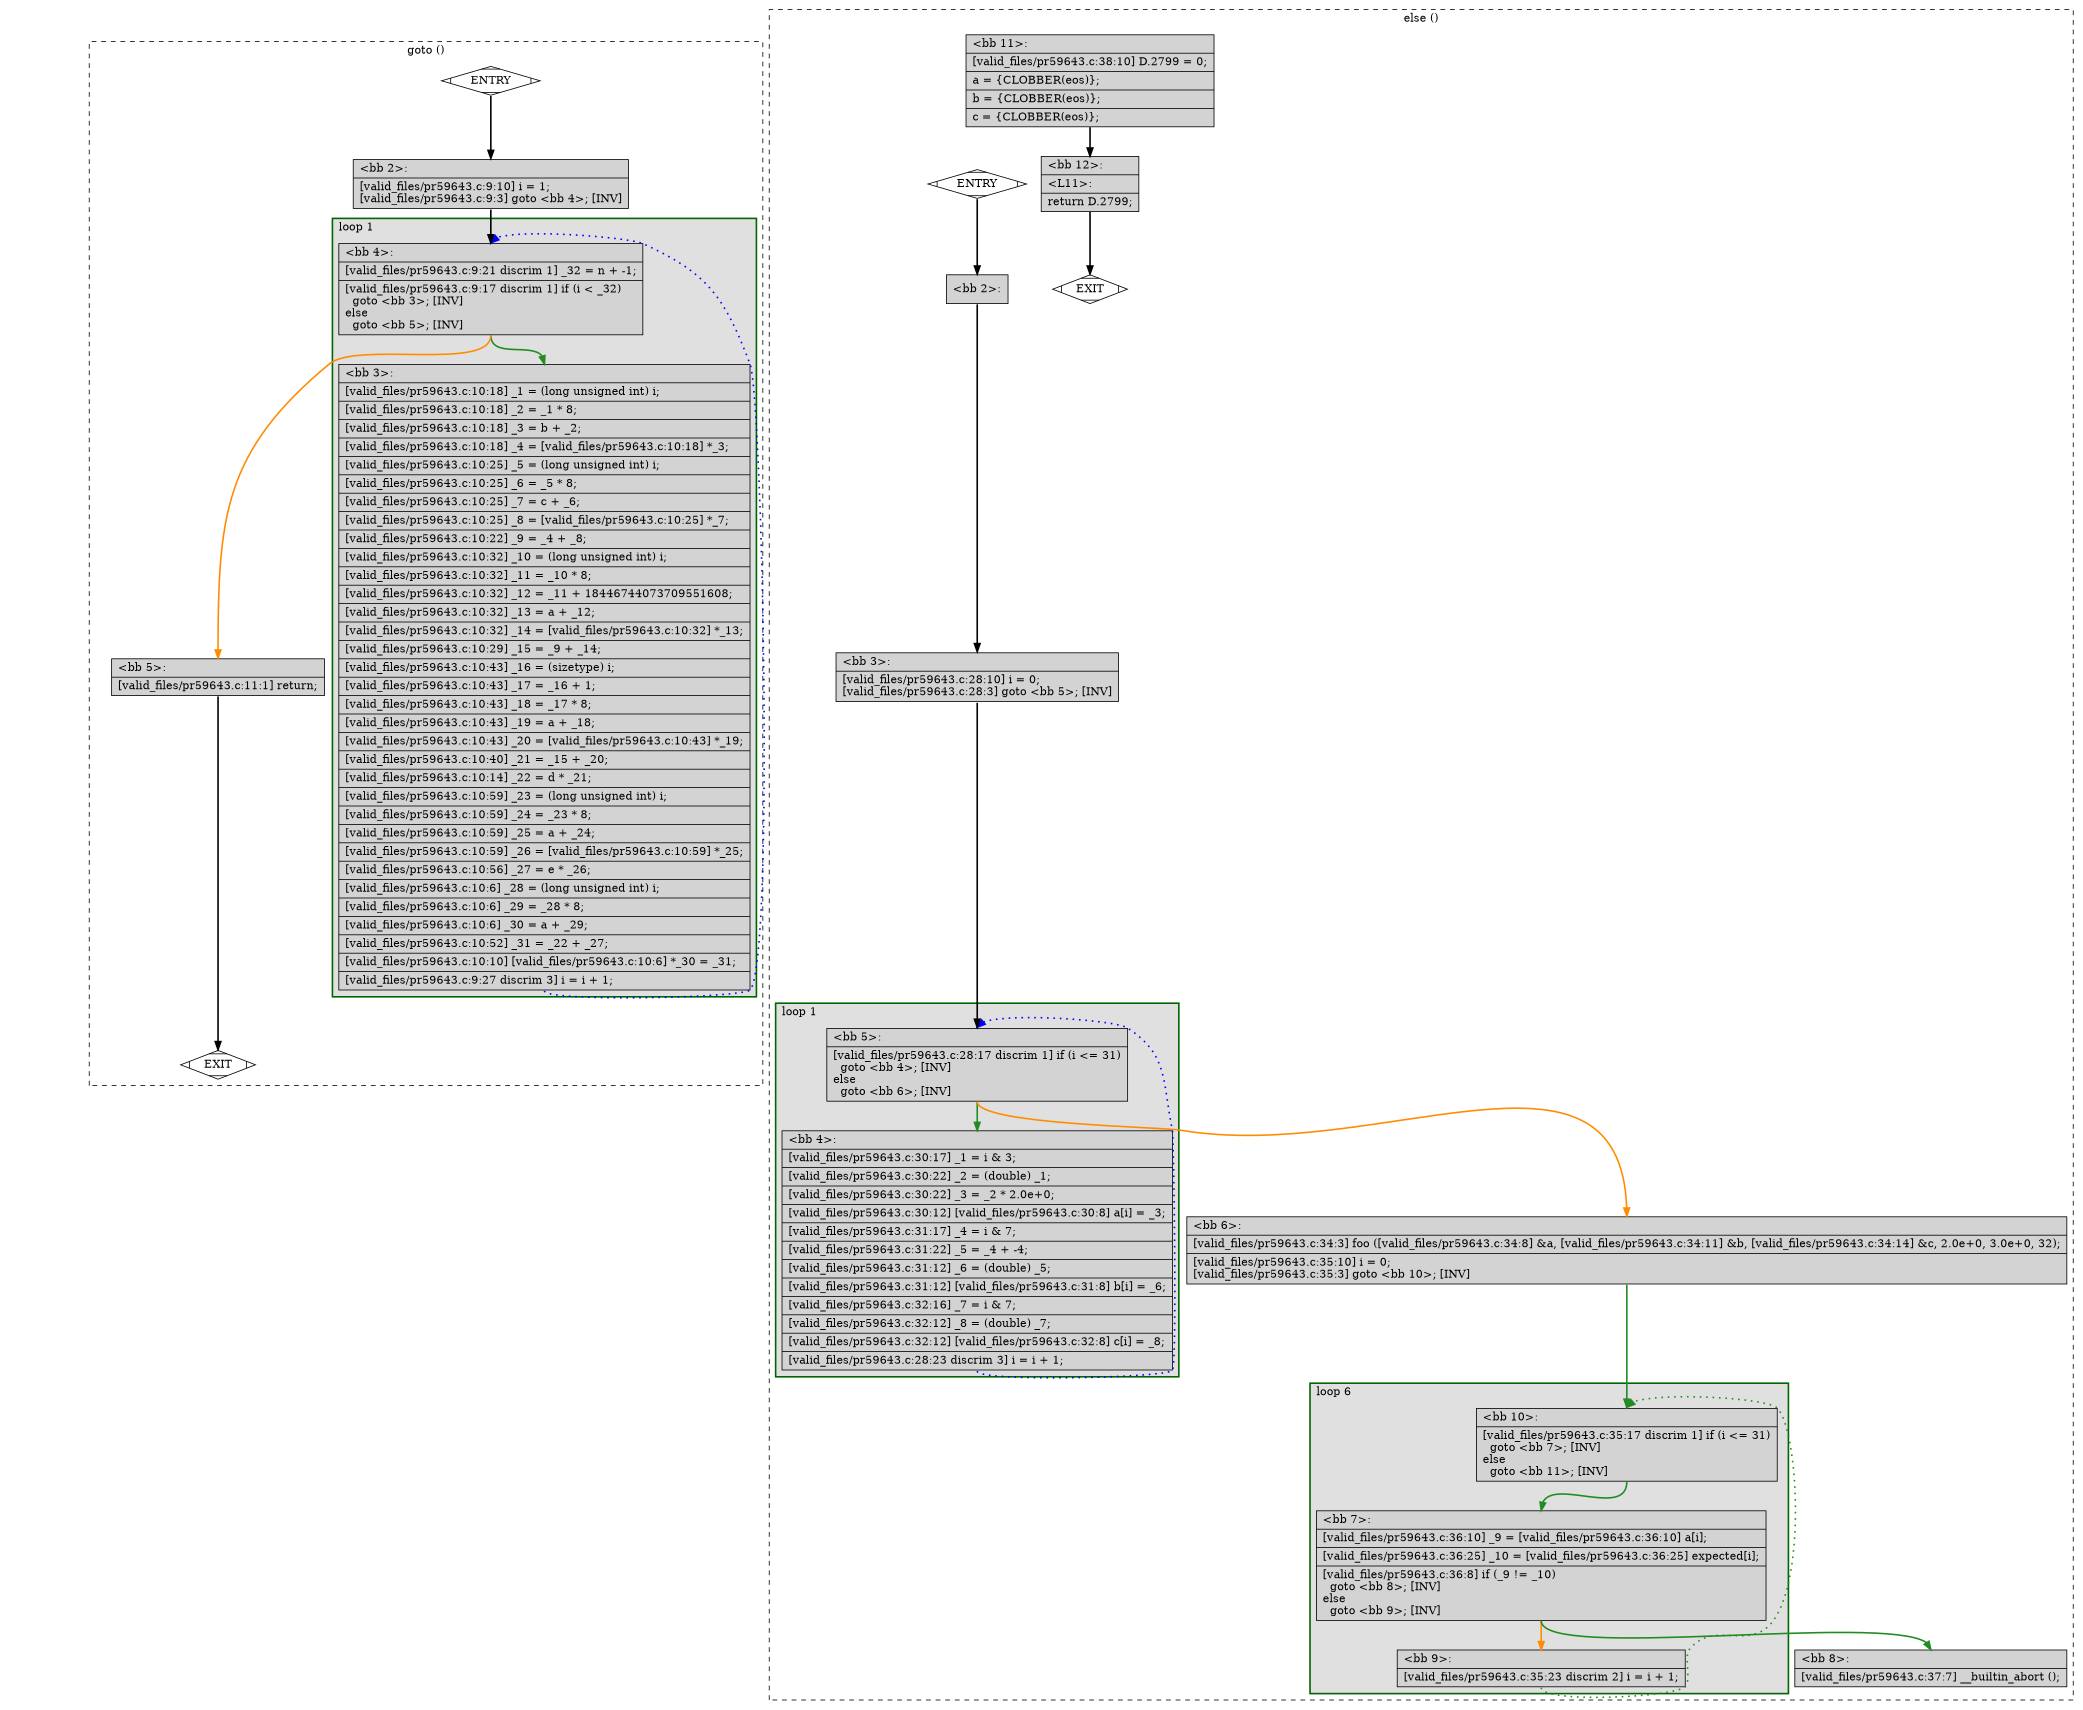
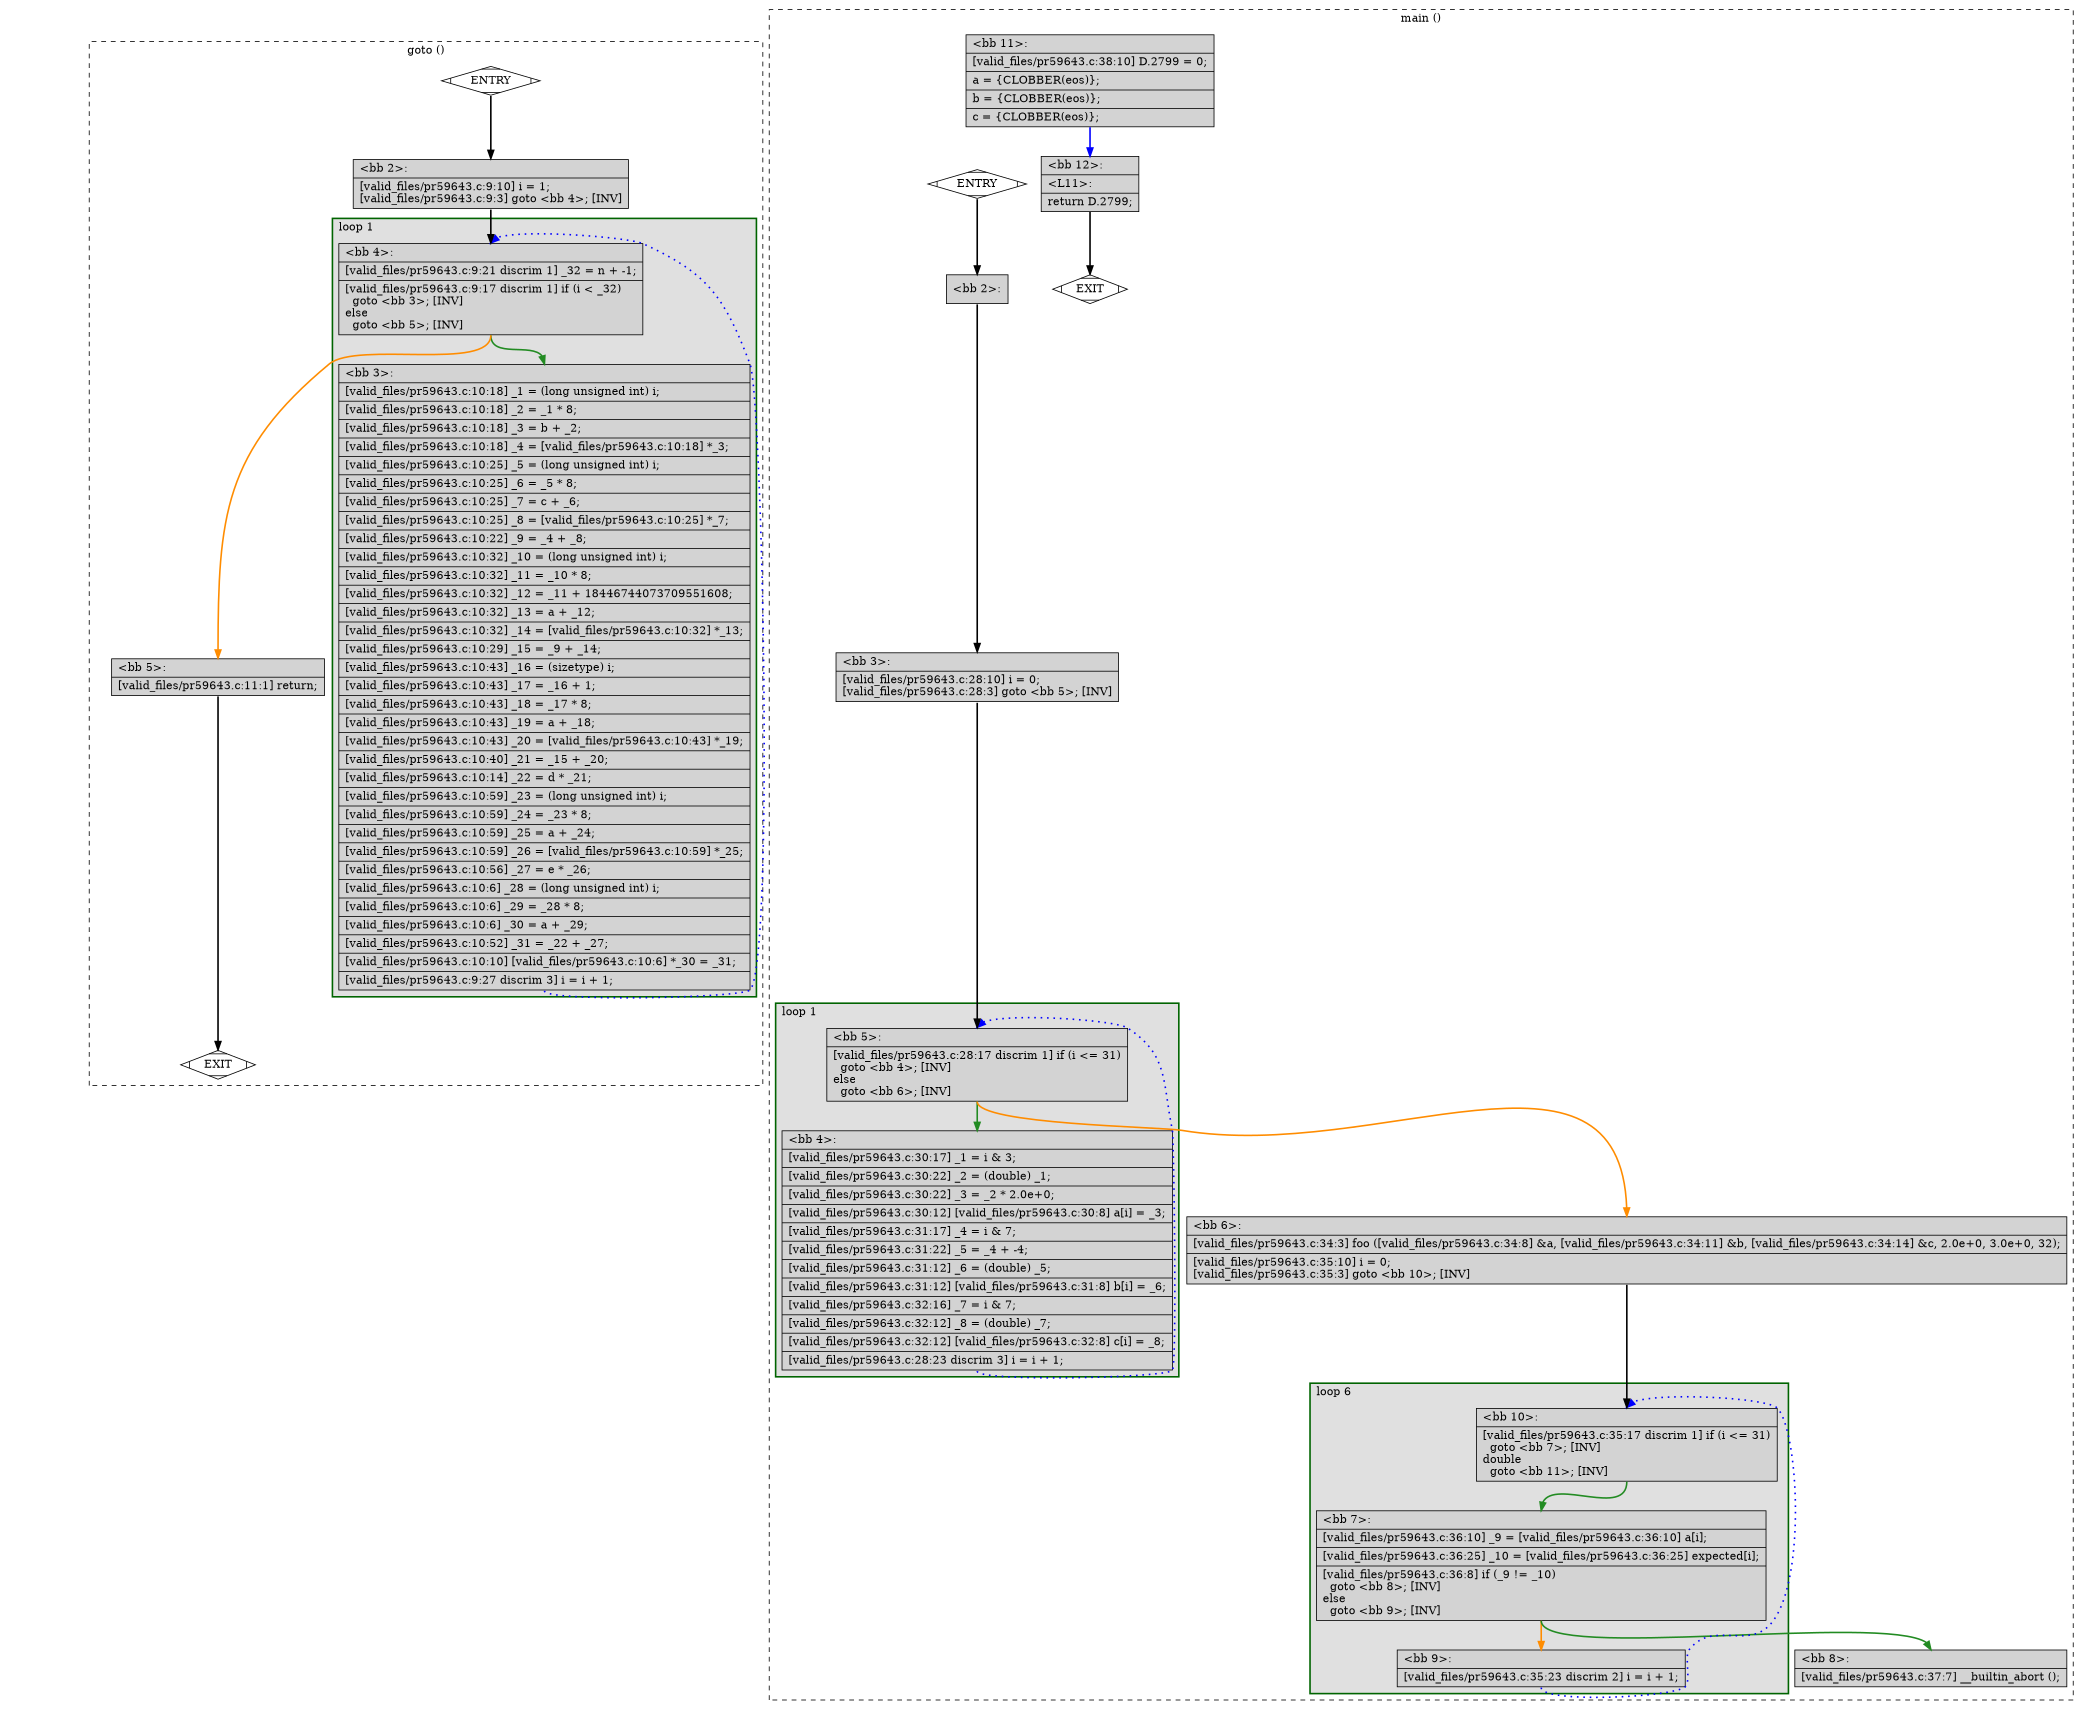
  digraph {
    node [fillcolor=lightgrey shape=record style=filled]
    edge [color=black constraint=true headport=n style="solid,bold" tailport=s weight=10]
    n1 [label="{\<bb\ 4\>:\l|[valid_files/pr59643.c:9:21\ discrim\ 1]\ _32\ =\ n\ +\ -1;\l|[valid_files/pr59643.c:9:17\ discrim\ 1]\ if\ (i\ \<\ _32)\l\ \ goto\ \<bb\ 3\>;\ [INV]\lelse\l\ \ goto\ \<bb\ 5\>;\ [INV]\l}"]
    n2 [label="{\<bb\ 3\>:\l|[valid_files/pr59643.c:10:18]\ _1\ =\ (long\ unsigned\ int)\ i;\l|[valid_files/pr59643.c:10:18]\ _2\ =\ _1\ *\ 8;\l|[valid_files/pr59643.c:10:18]\ _3\ =\ b\ +\ _2;\l|[valid_files/pr59643.c:10:18]\ _4\ =\ [valid_files/pr59643.c:10:18]\ *_3;\l|[valid_files/pr59643.c:10:25]\ _5\ =\ (long\ unsigned\ int)\ i;\l|[valid_files/pr59643.c:10:25]\ _6\ =\ _5\ *\ 8;\l|[valid_files/pr59643.c:10:25]\ _7\ =\ c\ +\ _6;\l|[valid_files/pr59643.c:10:25]\ _8\ =\ [valid_files/pr59643.c:10:25]\ *_7;\l|[valid_files/pr59643.c:10:22]\ _9\ =\ _4\ +\ _8;\l|[valid_files/pr59643.c:10:32]\ _10\ =\ (long\ unsigned\ int)\ i;\l|[valid_files/pr59643.c:10:32]\ _11\ =\ _10\ *\ 8;\l|[valid_files/pr59643.c:10:32]\ _12\ =\ _11\ +\ 18446744073709551608;\l|[valid_files/pr59643.c:10:32]\ _13\ =\ a\ +\ _12;\l|[valid_files/pr59643.c:10:32]\ _14\ =\ [valid_files/pr59643.c:10:32]\ *_13;\l|[valid_files/pr59643.c:10:29]\ _15\ =\ _9\ +\ _14;\l|[valid_files/pr59643.c:10:43]\ _16\ =\ (sizetype)\ i;\l|[valid_files/pr59643.c:10:43]\ _17\ =\ _16\ +\ 1;\l|[valid_files/pr59643.c:10:43]\ _18\ =\ _17\ *\ 8;\l|[valid_files/pr59643.c:10:43]\ _19\ =\ a\ +\ _18;\l|[valid_files/pr59643.c:10:43]\ _20\ =\ [valid_files/pr59643.c:10:43]\ *_19;\l|[valid_files/pr59643.c:10:40]\ _21\ =\ _15\ +\ _20;\l|[valid_files/pr59643.c:10:14]\ _22\ =\ d\ *\ _21;\l|[valid_files/pr59643.c:10:59]\ _23\ =\ (long\ unsigned\ int)\ i;\l|[valid_files/pr59643.c:10:59]\ _24\ =\ _23\ *\ 8;\l|[valid_files/pr59643.c:10:59]\ _25\ =\ a\ +\ _24;\l|[valid_files/pr59643.c:10:59]\ _26\ =\ [valid_files/pr59643.c:10:59]\ *_25;\l|[valid_files/pr59643.c:10:56]\ _27\ =\ e\ *\ _26;\l|[valid_files/pr59643.c:10:6]\ _28\ =\ (long\ unsigned\ int)\ i;\l|[valid_files/pr59643.c:10:6]\ _29\ =\ _28\ *\ 8;\l|[valid_files/pr59643.c:10:6]\ _30\ =\ a\ +\ _29;\l|[valid_files/pr59643.c:10:52]\ _31\ =\ _22\ +\ _27;\l|[valid_files/pr59643.c:10:10]\ [valid_files/pr59643.c:10:6]\ *_30\ =\ _31;\l|[valid_files/pr59643.c:9:27\ discrim\ 3]\ i\ =\ i\ +\ 1;\l}"]
    n3 [label="{\<bb\ 5\>:\l|[valid_files/pr59643.c:11:1]\ return;\l}"]
    n4 [fillcolor=white label=ENTRY shape=Mdiamond]
    n5 [fillcolor=white label=EXIT shape=Mdiamond]
    n6 [label="{\<bb\ 2\>:\l|[valid_files/pr59643.c:9:10]\ i\ =\ 1;\l[valid_files/pr59643.c:9:3]\ goto\ \<bb\ 4\>;\ [INV]\l}"]
-   n7 [label="{\<bb\ 10\>:\l|[valid_files/pr59643.c:35:17\ discrim\ 1]\ if\ (i\ \<=\ 31)\l\ \ goto\ \<bb\ 7\>;\ [INV]\lelse\l\ \ goto\ \<bb\ 11\>;\ [INV]\l}"]
+   n7 [label="{\<bb\ 10\>:\l|[valid_files/pr59643.c:35:17\ discrim\ 1]\ if\ (i\ \<=\ 31)\l\ \ goto\ \<bb\ 7\>;\ [INV]\ldouble\l\ \ goto\ \<bb\ 11\>;\ [INV]\l}"]
    n8 [label="{\<bb\ 7\>:\l|[valid_files/pr59643.c:36:10]\ _9\ =\ [valid_files/pr59643.c:36:10]\ a[i];\l|[valid_files/pr59643.c:36:25]\ _10\ =\ [valid_files/pr59643.c:36:25]\ expected[i];\l|[valid_files/pr59643.c:36:8]\ if\ (_9\ !=\ _10)\l\ \ goto\ \<bb\ 8\>;\ [INV]\lelse\l\ \ goto\ \<bb\ 9\>;\ [INV]\l}"]
    n9 [label="{\<bb\ 9\>:\l|[valid_files/pr59643.c:35:23\ discrim\ 2]\ i\ =\ i\ +\ 1;\l}"]
    n10 [label="{\<bb\ 5\>:\l|[valid_files/pr59643.c:28:17\ discrim\ 1]\ if\ (i\ \<=\ 31)\l\ \ goto\ \<bb\ 4\>;\ [INV]\lelse\l\ \ goto\ \<bb\ 6\>;\ [INV]\l}"]
    n11 [label="{\<bb\ 4\>:\l|[valid_files/pr59643.c:30:17]\ _1\ =\ i\ &\ 3;\l|[valid_files/pr59643.c:30:22]\ _2\ =\ (double)\ _1;\l|[valid_files/pr59643.c:30:22]\ _3\ =\ _2\ *\ 2.0e+0;\l|[valid_files/pr59643.c:30:12]\ [valid_files/pr59643.c:30:8]\ a[i]\ =\ _3;\l|[valid_files/pr59643.c:31:17]\ _4\ =\ i\ &\ 7;\l|[valid_files/pr59643.c:31:22]\ _5\ =\ _4\ +\ -4;\l|[valid_files/pr59643.c:31:12]\ _6\ =\ (double)\ _5;\l|[valid_files/pr59643.c:31:12]\ [valid_files/pr59643.c:31:8]\ b[i]\ =\ _6;\l|[valid_files/pr59643.c:32:16]\ _7\ =\ i\ &\ 7;\l|[valid_files/pr59643.c:32:12]\ _8\ =\ (double)\ _7;\l|[valid_files/pr59643.c:32:12]\ [valid_files/pr59643.c:32:8]\ c[i]\ =\ _8;\l|[valid_files/pr59643.c:28:23\ discrim\ 3]\ i\ =\ i\ +\ 1;\l}"]
    n12 [label="{\<bb\ 11\>:\l|[valid_files/pr59643.c:38:10]\ D.2799\ =\ 0;\l|a\ =\ \{CLOBBER(eos)\};\l|b\ =\ \{CLOBBER(eos)\};\l|c\ =\ \{CLOBBER(eos)\};\l}"]
    n13 [label="{\<bb\ 8\>:\l|[valid_files/pr59643.c:37:7]\ __builtin_abort\ ();\l}"]
    n14 [label="{\<bb\ 6\>:\l|[valid_files/pr59643.c:34:3]\ foo\ ([valid_files/pr59643.c:34:8]\ &a,\ [valid_files/pr59643.c:34:11]\ &b,\ [valid_files/pr59643.c:34:14]\ &c,\ 2.0e+0,\ 3.0e+0,\ 32);\l|[valid_files/pr59643.c:35:10]\ i\ =\ 0;\l[valid_files/pr59643.c:35:3]\ goto\ \<bb\ 10\>;\ [INV]\l}"]
    n15 [fillcolor=white label=ENTRY shape=Mdiamond]
    n16 [fillcolor=white label=EXIT shape=Mdiamond]
    n17 [label="{\<bb\ 2\>:\l}"]
    n18 [label="{\<bb\ 3\>:\l|[valid_files/pr59643.c:28:10]\ i\ =\ 0;\l[valid_files/pr59643.c:28:3]\ goto\ \<bb\ 5\>;\ [INV]\l}"]
    n19 [label="{\<bb\ 12\>:\l|\<L11\>:\l|return\ D.2799;\l}"]
    subgraph cluster_1 {
      color=black
      label="goto ()"
      style=dashed
      n3
      n4
      n5
      n6
      subgraph cluster_2 {
        color=darkgreen
        fillcolor=grey88
        label="loop 1"
        labeljust=l
        penwidth=2
        style=filled
        n1
        n2
      }
    }
    subgraph cluster_3 {
      color=black
-     label="else ()"
+     label="main ()"
      style=dashed
      n12
      n13
      n14
      n15
      n16
      n17
      n18
      n19
      subgraph cluster_4 {
        color=darkgreen
        fillcolor=grey88
        label="loop 6"
        labeljust=l
        penwidth=2
        style=filled
        n7
        n8
        n9
      }
      subgraph cluster_5 {
        color=darkgreen
        fillcolor=grey88
        label="loop 1"
        labeljust=l
        penwidth=2
        style=filled
        n10
        n11
      }
    }
    n1 -> n2 [color=forestgreen]
    n1 -> n3 [color=darkorange]
    n2 -> n1 [color=blue constraint=false style="dotted,bold"]
    n3 -> n5
    n4 -> n5 [style=invis color="" weight=""]
    n4 -> n6 [weight=100]
    n6 -> n1 [weight=100]
    n7 -> n8 [color=forestgreen]
    n8 -> n9 [color=darkorange]
    n8 -> n13 [color=forestgreen]
-   n9 -> n7 [color=forestgreen constraint=false style="dotted,bold"]
+   n9 -> n7 [color=blue constraint=false style="dotted,bold"]
    n10 -> n11 [color=forestgreen]
    n10 -> n14 [color=darkorange]
    n11 -> n10 [color=blue constraint=false style="dotted,bold"]
-   n12 -> n19 [weight=100]
-   n14 -> n7 [color=forestgreen weight=100]
+   n12 -> n19 [color=blue weight=100]
+   n14 -> n7 [weight=100]
    n15 -> n16 [style=invis color="" weight=""]
    n15 -> n17 [weight=100]
    n17 -> n18 [weight=100]
    n18 -> n10 [weight=100]
    n19 -> n16
  }
